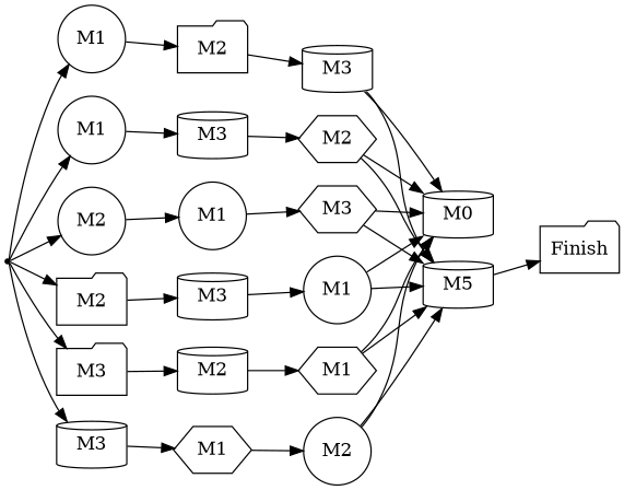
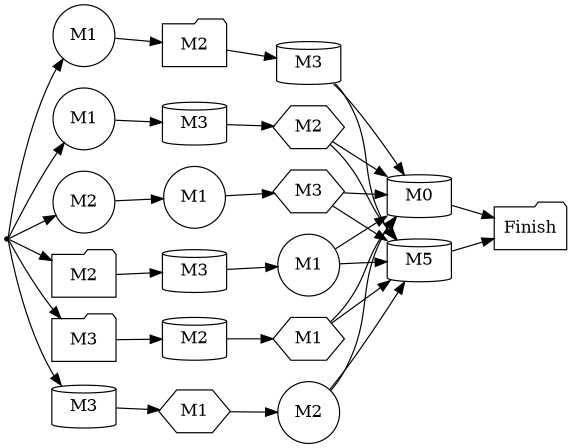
  digraph {
    rankdir=LR
    node [shape=cylinder]
    n1 [label=Finish shape=folder]
    n2 [label=Start shape=point]
    n3 [label=M1 shape=circle]
    n4 [label=M1 shape=circle]
    n5 [label=M2 shape=circle]
    n6 [label=M2 shape=folder]
    n7 [label=M3 shape=folder]
    n8 [label=M3]
    n9 [label=M2 shape=folder]
    n10 [label=M3]
    n11 [label=M1 shape=circle]
    n12 [label=M3]
    n13 [label=M2]
    n14 [label=M1 shape=hexagon]
    n15 [label=M3]
    n16 [label=M0]
    n17 [label=M5]
    n18 [label=M2 shape=hexagon]
    n19 [label=M3 shape=hexagon]
    n20 [label=M1 shape=circle]
    n21 [label=M1 shape=hexagon]
    n22 [label=M2 shape=circle]
    n2 -> n3
    n2 -> n4
    n2 -> n5
    n2 -> n6
    n2 -> n7
    n2 -> n8
    n3 -> n9
    n4 -> n10
    n5 -> n11
    n6 -> n12
    n7 -> n13
    n8 -> n14
    n9 -> n15
    n10 -> n18
    n11 -> n19
    n12 -> n20
    n13 -> n21
    n14 -> n22
    n15 -> n16
    n15 -> n17
+   n16 -> n1
    n17 -> n1
    n18 -> n16
    n18 -> n17
    n19 -> n16
    n19 -> n17
    n20 -> n16
    n20 -> n17
    n21 -> n16
    n21 -> n17
    n22 -> n16
    n22 -> n17
  }
